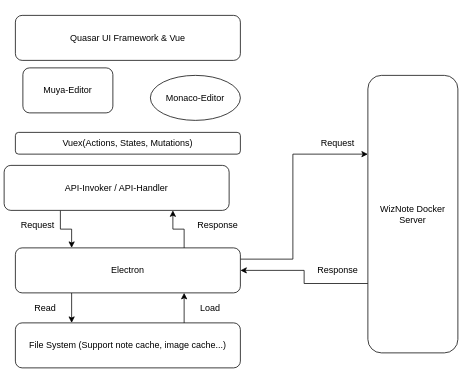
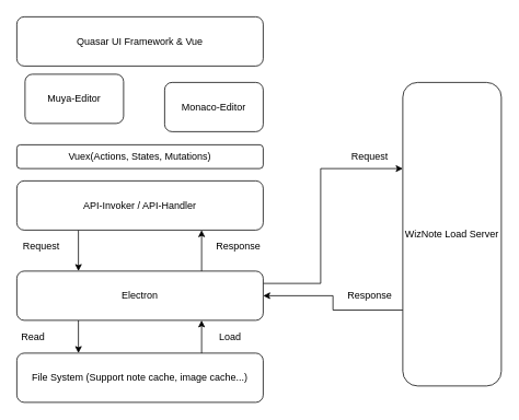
  <mxCell id="0" />
  <mxCell id="1" parent="0" />
  <mxCell id="2" value="Muya-Editor" style="rounded=1;whiteSpace=wrap;html=1;" vertex="1" parent="1"><mxGeometry x="30" y="90" width="120" height="60" as="geometry" /></mxCell>
- <mxCell id="3" value="Monaco-Editor" style="ellipse;whiteSpace=wrap;html=1;" vertex="1" parent="1"><mxGeometry x="200" y="100" width="120" height="60" as="geometry" /></mxCell>
+ <mxCell id="3" value="Monaco-Editor" style="rounded=1;whiteSpace=wrap;html=1;" vertex="1" parent="1"><mxGeometry x="200" y="100" width="120" height="60" as="geometry" /></mxCell>
  <mxCell id="4" style="edgeStyle=orthogonalEdgeStyle;rounded=0;orthogonalLoop=1;jettySize=auto;html=1;exitX=0.25;exitY=1;exitDx=0;exitDy=0;entryX=0.25;entryY=0;entryDx=0;entryDy=0;" edge="1" parent="1" source="5" target="10"><mxGeometry relative="1" as="geometry" /></mxCell>
- <mxCell id="5" value="API-Invoker / API-Handler" style="rounded=1;whiteSpace=wrap;html=1;" vertex="1" parent="1"><mxGeometry x="5" y="220" width="300" height="60" as="geometry" /></mxCell>
+ <mxCell id="5" value="API-Invoker / API-Handler" style="rounded=1;whiteSpace=wrap;html=1;" vertex="1" parent="1"><mxGeometry x="20" y="220" width="300" height="60" as="geometry" /></mxCell>
  <mxCell id="6" value="Quasar UI Framework &amp;amp; Vue" style="rounded=1;whiteSpace=wrap;html=1;" vertex="1" parent="1"><mxGeometry x="20" y="20" width="300" height="60" as="geometry" /></mxCell>
  <mxCell id="7" style="edgeStyle=orthogonalEdgeStyle;rounded=0;orthogonalLoop=1;jettySize=auto;html=1;exitX=0.75;exitY=0;exitDx=0;exitDy=0;entryX=0.75;entryY=1;entryDx=0;entryDy=0;" edge="1" parent="1" source="10" target="5"><mxGeometry relative="1" as="geometry" /></mxCell>
  <mxCell id="8" style="edgeStyle=orthogonalEdgeStyle;rounded=0;orthogonalLoop=1;jettySize=auto;html=1;exitX=1;exitY=0.25;exitDx=0;exitDy=0;" edge="1" parent="1" source="10" target="15"><mxGeometry relative="1" as="geometry"><Array as="points"><mxPoint x="390" y="345" /><mxPoint x="390" y="205" /></Array></mxGeometry></mxCell>
  <mxCell id="9" style="edgeStyle=orthogonalEdgeStyle;rounded=0;orthogonalLoop=1;jettySize=auto;html=1;exitX=0.25;exitY=1;exitDx=0;exitDy=0;entryX=0.25;entryY=0;entryDx=0;entryDy=0;" edge="1" parent="1" source="10" target="19"><mxGeometry relative="1" as="geometry" /></mxCell>
  <mxCell id="10" value="Electron" style="rounded=1;whiteSpace=wrap;html=1;" vertex="1" parent="1"><mxGeometry x="20" y="330" width="300" height="60" as="geometry" /></mxCell>
  <mxCell id="11" value="Request" style="text;html=1;strokeColor=none;fillColor=none;align=center;verticalAlign=middle;whiteSpace=wrap;rounded=0;" vertex="1" parent="1"><mxGeometry x="30" y="290" width="40" height="20" as="geometry" /></mxCell>
  <mxCell id="12" value="Response" style="text;html=1;strokeColor=none;fillColor=none;align=center;verticalAlign=middle;whiteSpace=wrap;rounded=0;" vertex="1" parent="1"><mxGeometry x="270" y="290" width="40" height="20" as="geometry" /></mxCell>
  <mxCell id="13" value="Vuex(Actions, States, Mutations)" style="rounded=1;whiteSpace=wrap;html=1;" vertex="1" parent="1"><mxGeometry x="20" y="176" width="300" height="29" as="geometry" /></mxCell>
  <mxCell id="14" style="edgeStyle=orthogonalEdgeStyle;rounded=0;orthogonalLoop=1;jettySize=auto;html=1;exitX=0;exitY=0.75;exitDx=0;exitDy=0;" edge="1" parent="1" source="15" target="10"><mxGeometry relative="1" as="geometry" /></mxCell>
- <mxCell id="15" value="WizNote Docker Server" style="rounded=1;whiteSpace=wrap;html=1;" vertex="1" parent="1"><mxGeometry x="490" y="100" width="120" height="370" as="geometry" /></mxCell>
+ <mxCell id="15" value="WizNote Load Server" style="rounded=1;whiteSpace=wrap;html=1;" vertex="1" parent="1"><mxGeometry x="490" y="100" width="120" height="370" as="geometry" /></mxCell>
  <mxCell id="16" value="Response" style="text;html=1;strokeColor=none;fillColor=none;align=center;verticalAlign=middle;whiteSpace=wrap;rounded=0;" vertex="1" parent="1"><mxGeometry x="430" y="350" width="40" height="20" as="geometry" /></mxCell>
  <mxCell id="17" value="Request" style="text;html=1;strokeColor=none;fillColor=none;align=center;verticalAlign=middle;whiteSpace=wrap;rounded=0;" vertex="1" parent="1"><mxGeometry x="430" y="180.5" width="40" height="20" as="geometry" /></mxCell>
  <mxCell id="18" style="edgeStyle=orthogonalEdgeStyle;rounded=0;orthogonalLoop=1;jettySize=auto;html=1;exitX=0.75;exitY=0;exitDx=0;exitDy=0;entryX=0.75;entryY=1;entryDx=0;entryDy=0;" edge="1" parent="1" source="19" target="10"><mxGeometry relative="1" as="geometry" /></mxCell>
  <mxCell id="19" value="File System (Support note cache, image cache...)" style="rounded=1;whiteSpace=wrap;html=1;" vertex="1" parent="1"><mxGeometry x="20" y="430" width="300" height="60" as="geometry" /></mxCell>
- <mxCell id="20" value="Read" style="text;html=1;strokeColor=none;fillColor=none;align=center;verticalAlign=middle;whiteSpace=wrap;rounded=0;" vertex="1" parent="1"><mxGeometry x="40" y="400" width="40" height="20" as="geometry" /></mxCell>
+ <mxCell id="20" value="Read" style="text;html=1;strokeColor=none;fillColor=none;align=center;verticalAlign=middle;whiteSpace=wrap;rounded=0;" vertex="1" parent="1"><mxGeometry x="20" y="400" width="40" height="20" as="geometry" /></mxCell>
  <mxCell id="21" value="Load" style="text;html=1;strokeColor=none;fillColor=none;align=center;verticalAlign=middle;whiteSpace=wrap;rounded=0;" vertex="1" parent="1"><mxGeometry x="260" y="400" width="40" height="20" as="geometry" /></mxCell>
